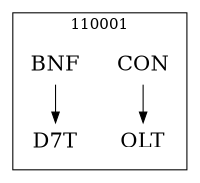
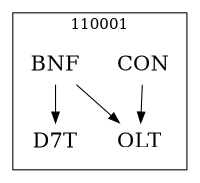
  strict digraph {
    node [fontsize=20 shape=plaintext]
    n1 [label=CON]
    n2 [label=OLT]
    n3 [label=BNF]
    n4 [label=D7T]
    subgraph cluster_1 {
      label=110001
      labeldoc=t
      n1
      n2
      n3
      n4
    }
    n1 -> n2
+   n3 -> n2
    n3 -> n4
  }
